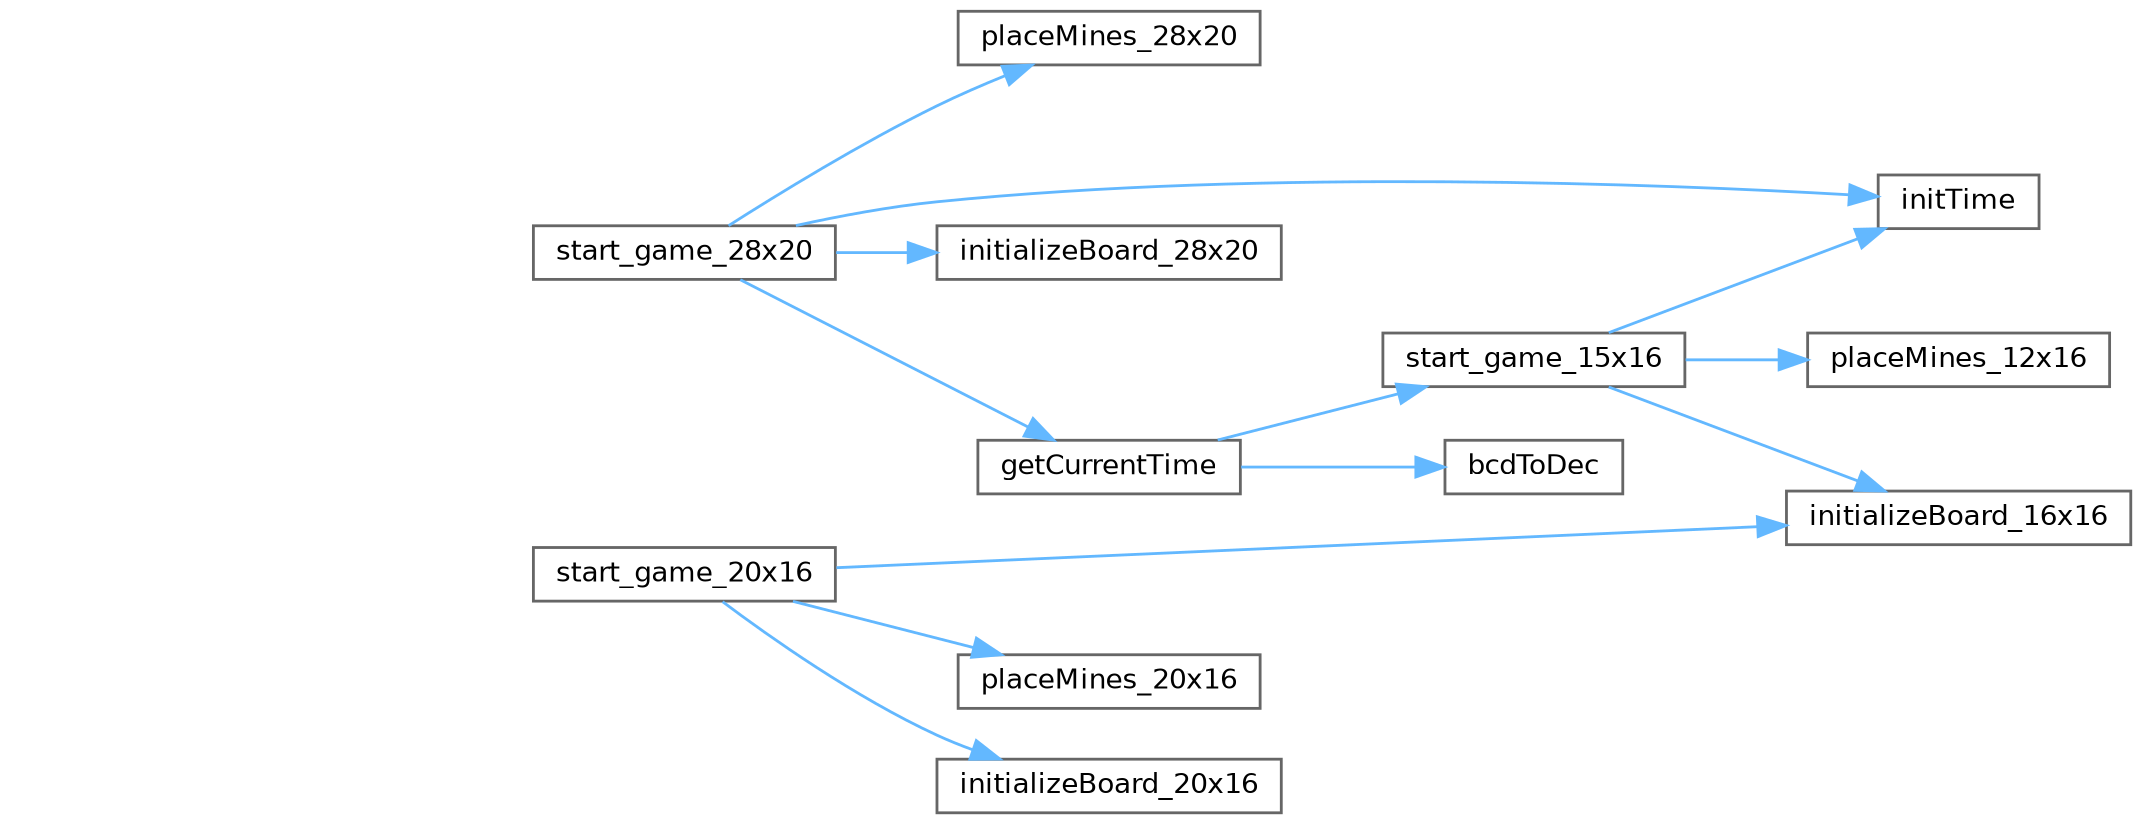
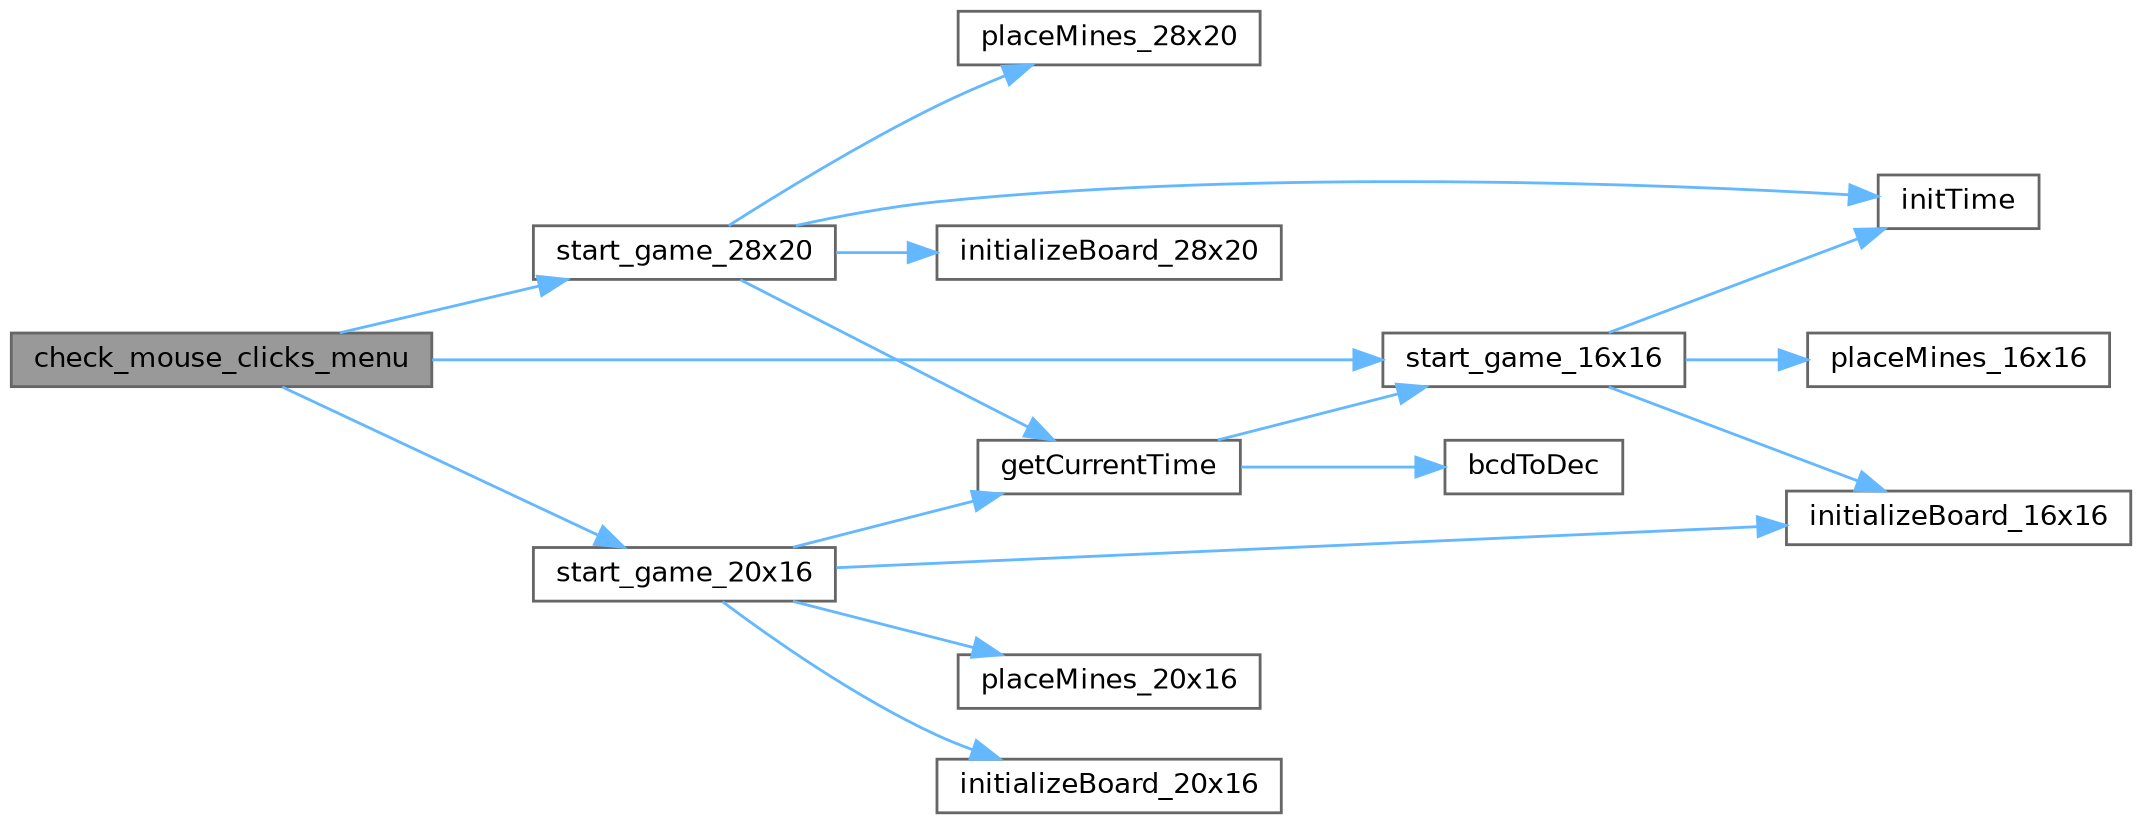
  digraph {
    rankdir=LR
    node [color=grey40 fillcolor=white fontname=Helvetica fontsize=10 shape=box style=filled]
    edge [color=steelblue1 fontname=Helvetica fontsize=10 labelfontname=Helvetica labelfontsize=10 style=solid]
-   n2 [height=0.2 label=start_game_15x16 width=0.4]
+   n1 [color=gray40 fillcolor=grey60 fontcolor=black height=0.2 label=check_mouse_clicks_menu width=0.4]
+   n2 [height=0.2 label=start_game_16x16 width=0.4]
    n3 [height=0.2 label=start_game_20x16 width=0.4]
    n4 [height=0.2 label=start_game_28x20 width=0.4]
    n5 [height=0.2 label=initializeBoard_16x16 width=0.4]
    n6 [height=0.2 label=initTime width=0.4]
-   n7 [height=0.2 label=placeMines_12x16 width=0.4]
+   n7 [height=0.2 label=placeMines_16x16 width=0.4]
    n8 [height=0.2 label=getCurrentTime width=0.4]
    n9 [height=0.2 label=initializeBoard_20x16 width=0.4]
    n10 [height=0.2 label=placeMines_20x16 width=0.4]
    n11 [height=0.2 label=initializeBoard_28x20 width=0.4]
    n12 [height=0.2 label=placeMines_28x20 width=0.4]
    n13 [height=0.2 label=bcdToDec width=0.4]
+   n1 -> n2
+   n1 -> n3
+   n1 -> n4
    n2 -> n5
    n2 -> n6
    n2 -> n7
    n3 -> n5
+   n3 -> n8
    n3 -> n9
    n3 -> n10
    n4 -> n6
    n4 -> n8
    n4 -> n11
    n4 -> n12
    n8 -> n2
    n8 -> n13
  }
